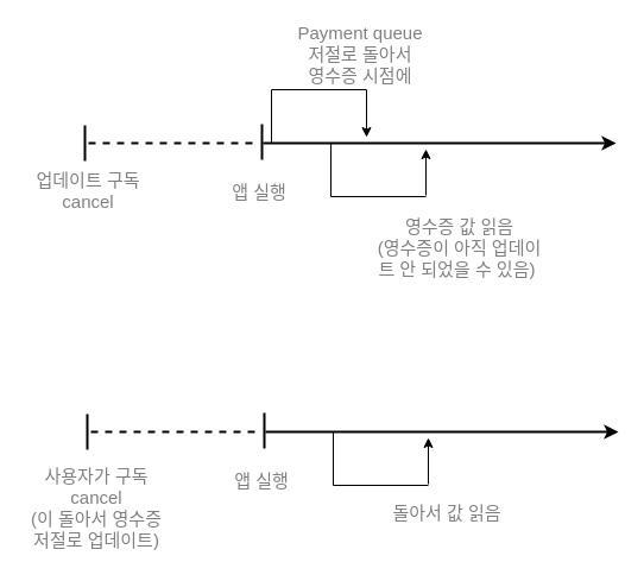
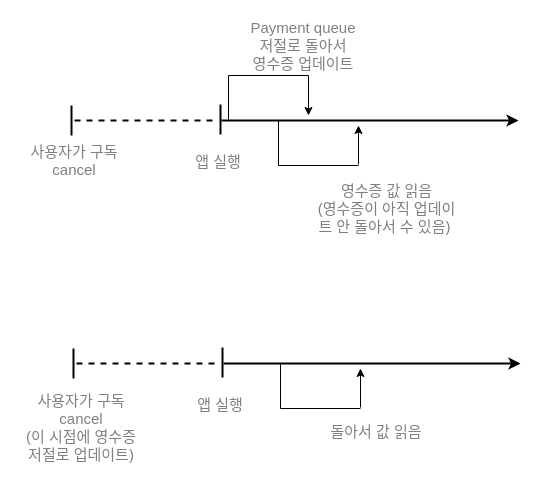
  <mxCell id="0" />
  <mxCell id="1" parent="0" />
  <mxCell id="2" value="" style="endArrow=classic;html=1;strokeWidth=2;endFill=1;" edge="1" parent="1"><mxGeometry width="50" height="50" relative="1" as="geometry"><mxPoint x="221" y="120" as="sourcePoint" /><mxPoint x="518" y="120" as="targetPoint" /></mxGeometry></mxCell>
  <mxCell id="3" value="" style="endArrow=none;html=1;strokeWidth=2;fontSize=17;" edge="1" parent="1"><mxGeometry width="50" height="50" relative="1" as="geometry"><mxPoint x="71" y="135" as="sourcePoint" /><mxPoint x="71" y="105" as="targetPoint" /></mxGeometry></mxCell>
- <mxCell id="4" value="업데이트 구독 cancel" style="text;html=1;strokeColor=none;fillColor=none;align=center;verticalAlign=middle;whiteSpace=wrap;rounded=0;fontSize=15;fontColor=#808080;" vertex="1" parent="1"><mxGeometry x="24" y="145" width="100" height="30" as="geometry" /></mxCell>
+ <mxCell id="4" value="사용자가 구독 cancel" style="text;html=1;strokeColor=none;fillColor=none;align=center;verticalAlign=middle;whiteSpace=wrap;rounded=0;fontSize=15;fontColor=#808080;" vertex="1" parent="1"><mxGeometry x="24" y="145" width="100" height="30" as="geometry" /></mxCell>
  <mxCell id="5" value="" style="endArrow=none;html=1;strokeWidth=2;fontSize=17;" edge="1" parent="1"><mxGeometry width="50" height="50" relative="1" as="geometry"><mxPoint x="220" y="104" as="sourcePoint" /><mxPoint x="220" y="134" as="targetPoint" /></mxGeometry></mxCell>
  <mxCell id="6" value="앱 실행" style="text;html=1;strokeColor=none;fillColor=none;align=center;verticalAlign=middle;whiteSpace=wrap;rounded=0;fontSize=15;fontColor=#808080;" vertex="1" parent="1"><mxGeometry x="178" y="146" width="80" height="30" as="geometry" /></mxCell>
  <mxCell id="7" value="" style="endArrow=none;html=1;strokeWidth=2;dashed=1;" edge="1" parent="1"><mxGeometry width="50" height="50" relative="1" as="geometry"><mxPoint x="74" y="120" as="sourcePoint" /><mxPoint x="218" y="120" as="targetPoint" /></mxGeometry></mxCell>
- <mxCell id="8" value="영수증 값 읽음&lt;br&gt;(영수증이 아직 업데이트 안 되었을 수 있음)&amp;nbsp;&lt;br&gt;" style="text;html=1;strokeColor=none;fillColor=none;align=center;verticalAlign=middle;whiteSpace=wrap;rounded=0;fontSize=15;fontColor=#808080;" vertex="1" parent="1"><mxGeometry x="315" y="180" width="143" height="55" as="geometry" /></mxCell>
+ <mxCell id="8" value="영수증 값 읽음&lt;br&gt;(영수증이 아직 업데이트 안 돌아서 수 있음)&amp;nbsp;&lt;br&gt;" style="text;html=1;strokeColor=none;fillColor=none;align=center;verticalAlign=middle;whiteSpace=wrap;rounded=0;fontSize=15;fontColor=#808080;" vertex="1" parent="1"><mxGeometry x="315" y="180" width="143" height="55" as="geometry" /></mxCell>
  <mxCell id="9" value="" style="endArrow=none;html=1;strokeWidth=1;fontSize=15;fontColor=#000000;" edge="1" parent="1"><mxGeometry width="50" height="50" relative="1" as="geometry"><mxPoint x="278" y="165" as="sourcePoint" /><mxPoint x="278" y="120" as="targetPoint" /></mxGeometry></mxCell>
  <mxCell id="10" value="" style="endArrow=none;html=1;strokeWidth=1;fontSize=15;fontColor=#000000;" edge="1" parent="1"><mxGeometry width="50" height="50" relative="1" as="geometry"><mxPoint x="278" y="165" as="sourcePoint" /><mxPoint x="358" y="165" as="targetPoint" /></mxGeometry></mxCell>
  <mxCell id="11" value="" style="endArrow=classic;html=1;strokeWidth=1;fontSize=15;fontColor=#000000;startArrow=none;startFill=0;endFill=1;" edge="1" parent="1"><mxGeometry width="50" height="50" relative="1" as="geometry"><mxPoint x="358" y="164" as="sourcePoint" /><mxPoint x="358" y="125" as="targetPoint" /></mxGeometry></mxCell>
  <mxCell id="12" value="" style="endArrow=none;html=1;strokeWidth=1;fontSize=15;fontColor=#000000;" edge="1" parent="1"><mxGeometry width="50" height="50" relative="1" as="geometry"><mxPoint x="228" y="120" as="sourcePoint" /><mxPoint x="228" y="75" as="targetPoint" /></mxGeometry></mxCell>
  <mxCell id="13" value="" style="endArrow=none;html=1;strokeWidth=1;fontSize=15;fontColor=#000000;" edge="1" parent="1"><mxGeometry width="50" height="50" relative="1" as="geometry"><mxPoint x="228" y="75" as="sourcePoint" /><mxPoint x="308" y="75" as="targetPoint" /></mxGeometry></mxCell>
  <mxCell id="14" value="" style="endArrow=classic;html=1;strokeWidth=1;fontSize=15;fontColor=#000000;startArrow=none;startFill=0;endFill=1;" edge="1" parent="1"><mxGeometry width="50" height="50" relative="1" as="geometry"><mxPoint x="308" y="75" as="sourcePoint" /><mxPoint x="308" y="115" as="targetPoint" /></mxGeometry></mxCell>
- <mxCell id="15" value="Payment queue &lt;br&gt;저절로 돌아서 &lt;br&gt;영수증 시점에" style="text;html=1;strokeColor=none;fillColor=none;align=center;verticalAlign=middle;whiteSpace=wrap;rounded=0;fontSize=15;fontColor=#808080;" vertex="1" parent="1"><mxGeometry x="228" y="20" width="150" height="50" as="geometry" /></mxCell>
+ <mxCell id="15" value="Payment queue &lt;br&gt;저절로 돌아서 &lt;br&gt;영수증 업데이트" style="text;html=1;strokeColor=none;fillColor=none;align=center;verticalAlign=middle;whiteSpace=wrap;rounded=0;fontSize=15;fontColor=#808080;" vertex="1" parent="1"><mxGeometry x="228" y="20" width="150" height="50" as="geometry" /></mxCell>
  <mxCell id="16" value="" style="endArrow=classic;html=1;strokeWidth=2;endFill=1;" edge="1" parent="1"><mxGeometry width="50" height="50" relative="1" as="geometry"><mxPoint x="223" y="363" as="sourcePoint" /><mxPoint x="520" y="363" as="targetPoint" /></mxGeometry></mxCell>
  <mxCell id="17" value="" style="endArrow=none;html=1;strokeWidth=2;fontSize=17;" edge="1" parent="1"><mxGeometry width="50" height="50" relative="1" as="geometry"><mxPoint x="73" y="378" as="sourcePoint" /><mxPoint x="73" y="348" as="targetPoint" /></mxGeometry></mxCell>
- <mxCell id="18" value="사용자가 구독 cancel&lt;br&gt;(이 돌아서 영수증 저절로 업데이트)&lt;br&gt;" style="text;html=1;strokeColor=none;fillColor=none;align=center;verticalAlign=middle;whiteSpace=wrap;rounded=0;fontSize=15;fontColor=#808080;" vertex="1" parent="1"><mxGeometry x="20" y="387" width="122" height="80" as="geometry" /></mxCell>
+ <mxCell id="18" value="사용자가 구독 cancel&lt;br&gt;(이 시점에 영수증 저절로 업데이트)&lt;br&gt;" style="text;html=1;strokeColor=none;fillColor=none;align=center;verticalAlign=middle;whiteSpace=wrap;rounded=0;fontSize=15;fontColor=#808080;" vertex="1" parent="1"><mxGeometry x="20" y="387" width="122" height="80" as="geometry" /></mxCell>
  <mxCell id="19" value="" style="endArrow=none;html=1;strokeWidth=2;fontSize=17;" edge="1" parent="1"><mxGeometry width="50" height="50" relative="1" as="geometry"><mxPoint x="222" y="347" as="sourcePoint" /><mxPoint x="222" y="377" as="targetPoint" /></mxGeometry></mxCell>
  <mxCell id="20" value="앱 실행" style="text;html=1;strokeColor=none;fillColor=none;align=center;verticalAlign=middle;whiteSpace=wrap;rounded=0;fontSize=15;fontColor=#808080;" vertex="1" parent="1"><mxGeometry x="180" y="389" width="80" height="30" as="geometry" /></mxCell>
  <mxCell id="21" value="" style="endArrow=none;html=1;strokeWidth=2;dashed=1;" edge="1" parent="1"><mxGeometry width="50" height="50" relative="1" as="geometry"><mxPoint x="76" y="363" as="sourcePoint" /><mxPoint x="220" y="363" as="targetPoint" /></mxGeometry></mxCell>
  <mxCell id="22" value="돌아서 값 읽음&lt;br&gt;" style="text;html=1;strokeColor=none;fillColor=none;align=center;verticalAlign=middle;whiteSpace=wrap;rounded=0;fontSize=15;fontColor=#808080;" vertex="1" parent="1"><mxGeometry x="314" y="416" width="124" height="30" as="geometry" /></mxCell>
  <mxCell id="23" value="" style="endArrow=none;html=1;strokeWidth=1;fontSize=15;fontColor=#000000;" edge="1" parent="1"><mxGeometry width="50" height="50" relative="1" as="geometry"><mxPoint x="280" y="408" as="sourcePoint" /><mxPoint x="280" y="363" as="targetPoint" /></mxGeometry></mxCell>
  <mxCell id="24" value="" style="endArrow=none;html=1;strokeWidth=1;fontSize=15;fontColor=#000000;" edge="1" parent="1"><mxGeometry width="50" height="50" relative="1" as="geometry"><mxPoint x="280" y="408" as="sourcePoint" /><mxPoint x="360" y="408" as="targetPoint" /></mxGeometry></mxCell>
  <mxCell id="25" value="" style="endArrow=classic;html=1;strokeWidth=1;fontSize=15;fontColor=#000000;startArrow=none;startFill=0;endFill=1;" edge="1" parent="1"><mxGeometry width="50" height="50" relative="1" as="geometry"><mxPoint x="360" y="407" as="sourcePoint" /><mxPoint x="360" y="368" as="targetPoint" /></mxGeometry></mxCell>
